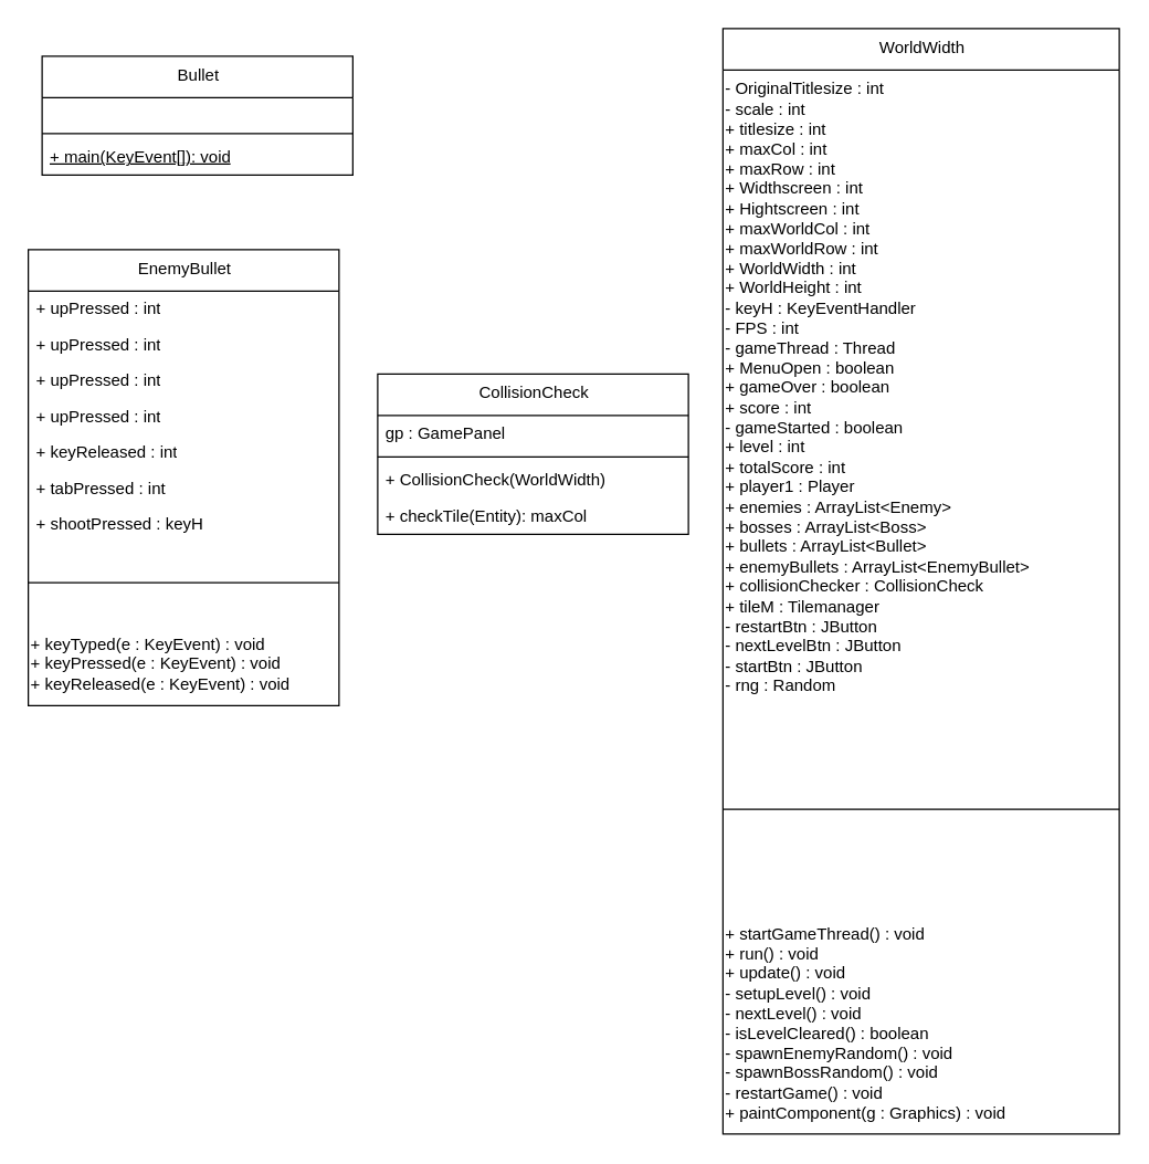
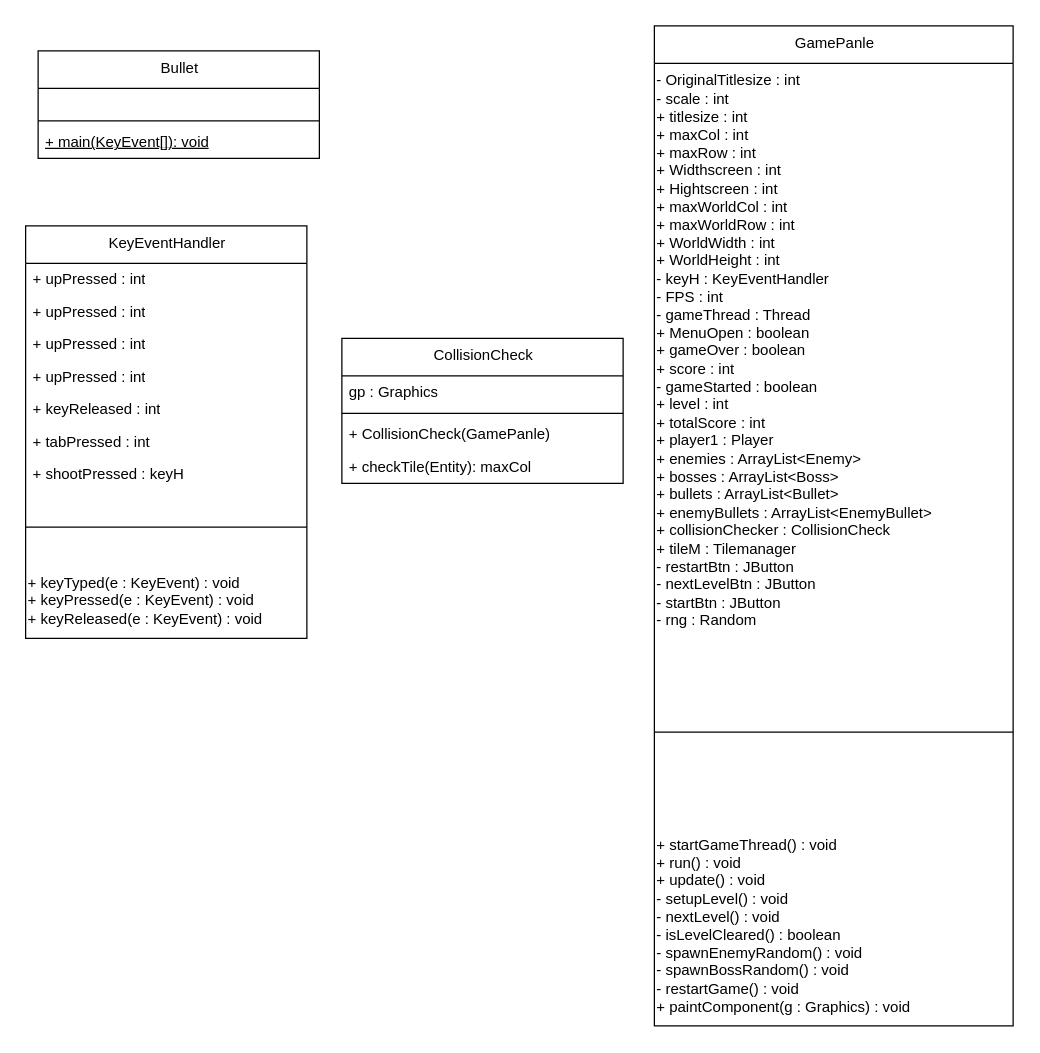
  <mxCell id="0" />
  <mxCell id="1" parent="0" />
  <mxCell id="2" value="Bullet" style="swimlane;fontStyle=0;align=center;verticalAlign=top;childLayout=stackLayout;horizontal=1;startSize=30;horizontalStack=0;resizeParent=1;resizeParentMax=0;resizeLast=0;collapsible=0;marginBottom=0;html=1;" parent="1" vertex="1"><mxGeometry x="30" y="40" width="225" height="86" as="geometry" /></mxCell>
  <mxCell id="3" value="" style="text;html=1;strokeColor=none;fillColor=none;align=left;verticalAlign=middle;spacingLeft=4;spacingRight=4;overflow=hidden;rotatable=0;points=[[0,0.5],[1,0.5]];portConstraint=eastwest;fontStyle=4;" parent="2" vertex="1"><mxGeometry y="26" width="225" height="26" as="geometry" /></mxCell>
  <mxCell id="4" style="line;strokeWidth=1;fillColor=none;align=left;verticalAlign=middle;spacingTop=-1;spacingLeft=3;spacingRight=3;rotatable=0;labelPosition=right;points=[];portConstraint=eastwest;" parent="2" vertex="1"><mxGeometry y="52" width="225" height="8" as="geometry" /></mxCell>
  <mxCell id="5" value="+ main(KeyEvent[]): void" style="text;html=1;strokeColor=none;fillColor=none;align=left;verticalAlign=middle;spacingLeft=4;spacingRight=4;overflow=hidden;rotatable=0;points=[[0,0.5],[1,0.5]];portConstraint=eastwest;fontStyle=4;" parent="2" vertex="1"><mxGeometry y="60" width="225" height="26" as="geometry" /></mxCell>
  <mxCell id="6" value="CollisionCheck" style="swimlane;fontStyle=0;align=center;verticalAlign=top;childLayout=stackLayout;horizontal=1;startSize=30;horizontalStack=0;resizeParent=1;resizeParentMax=0;resizeLast=0;collapsible=0;marginBottom=0;html=1;" parent="1" vertex="1"><mxGeometry x="273" y="270" width="225" height="116" as="geometry" /></mxCell>
- <mxCell id="7" value="gp : GamePanel" style="text;html=1;strokeColor=none;fillColor=none;align=left;verticalAlign=middle;spacingLeft=4;spacingRight=4;overflow=hidden;rotatable=0;points=[[0,0.5],[1,0.5]];portConstraint=eastwest;" parent="6" vertex="1"><mxGeometry y="30" width="225" height="26" as="geometry" /></mxCell>
+ <mxCell id="7" value="gp : Graphics" style="text;html=1;strokeColor=none;fillColor=none;align=left;verticalAlign=middle;spacingLeft=4;spacingRight=4;overflow=hidden;rotatable=0;points=[[0,0.5],[1,0.5]];portConstraint=eastwest;" parent="6" vertex="1"><mxGeometry y="30" width="225" height="26" as="geometry" /></mxCell>
  <mxCell id="8" style="line;strokeWidth=1;fillColor=none;align=left;verticalAlign=middle;spacingTop=-1;spacingLeft=3;spacingRight=3;rotatable=0;labelPosition=right;points=[];portConstraint=eastwest;" parent="6" vertex="1"><mxGeometry y="56" width="225" height="8" as="geometry" /></mxCell>
- <mxCell id="9" value="+ CollisionCheck(WorldWidth)" style="text;html=1;strokeColor=none;fillColor=none;align=left;verticalAlign=middle;spacingLeft=4;spacingRight=4;overflow=hidden;rotatable=0;points=[[0,0.5],[1,0.5]];portConstraint=eastwest;" parent="6" vertex="1"><mxGeometry y="64" width="225" height="26" as="geometry" /></mxCell>
+ <mxCell id="9" value="+ CollisionCheck(GamePanle)" style="text;html=1;strokeColor=none;fillColor=none;align=left;verticalAlign=middle;spacingLeft=4;spacingRight=4;overflow=hidden;rotatable=0;points=[[0,0.5],[1,0.5]];portConstraint=eastwest;" parent="6" vertex="1"><mxGeometry y="64" width="225" height="26" as="geometry" /></mxCell>
  <mxCell id="10" value="+ checkTile(Entity): maxCol" style="text;html=1;strokeColor=none;fillColor=none;align=left;verticalAlign=middle;spacingLeft=4;spacingRight=4;overflow=hidden;rotatable=0;points=[[0,0.5],[1,0.5]];portConstraint=eastwest;" parent="6" vertex="1"><mxGeometry y="90" width="225" height="26" as="geometry" /></mxCell>
- <mxCell id="11" value="WorldWidth" style="swimlane;fontStyle=0;align=center;verticalAlign=top;childLayout=stackLayout;horizontal=1;startSize=30;horizontalStack=0;resizeParent=1;resizeParentMax=0;resizeLast=0;collapsible=0;marginBottom=0;html=1;" parent="1" vertex="1"><mxGeometry x="523" y="20" width="287" height="800" as="geometry" /></mxCell>
+ <mxCell id="11" value="GamePanle" style="swimlane;fontStyle=0;align=center;verticalAlign=top;childLayout=stackLayout;horizontal=1;startSize=30;horizontalStack=0;resizeParent=1;resizeParentMax=0;resizeLast=0;collapsible=0;marginBottom=0;html=1;" parent="1" vertex="1"><mxGeometry x="523" y="20" width="287" height="800" as="geometry" /></mxCell>
  <mxCell id="12" value="&lt;div&gt;&lt;div&gt;- OriginalTitlesize : int&lt;/div&gt;&lt;div&gt;- scale : int&lt;/div&gt;&lt;div&gt;+ titlesize : int&lt;/div&gt;&lt;div&gt;+ maxCol : int&lt;/div&gt;&lt;div&gt;+ maxRow : int&lt;/div&gt;&lt;div&gt;+ Widthscreen : int&lt;/div&gt;&lt;div&gt;+ Hightscreen : int&lt;/div&gt;&lt;div&gt;+ maxWorldCol : int&lt;/div&gt;&lt;div&gt;+ maxWorldRow : int&lt;/div&gt;&lt;div&gt;+ WorldWidth : int&lt;/div&gt;&lt;div&gt;+ WorldHeight : int&lt;/div&gt;&lt;div&gt;- keyH : KeyEventHandler&lt;/div&gt;&lt;div&gt;- FPS : int&lt;/div&gt;&lt;div&gt;- gameThread : Thread&lt;/div&gt;&lt;div&gt;+ MenuOpen : boolean&lt;/div&gt;&lt;div&gt;+ gameOver : boolean&lt;/div&gt;&lt;div&gt;+ score : int&lt;/div&gt;&lt;div&gt;- gameStarted : boolean&lt;/div&gt;&lt;div&gt;+ level : int&lt;/div&gt;&lt;div&gt;+ totalScore : int&lt;/div&gt;&lt;div&gt;+ player1 : Player&lt;/div&gt;&lt;div&gt;+ enemies : ArrayList&amp;lt;Enemy&amp;gt;&lt;/div&gt;&lt;div&gt;+ bosses : ArrayList&amp;lt;Boss&amp;gt;&lt;/div&gt;&lt;div&gt;+ bullets : ArrayList&amp;lt;Bullet&amp;gt;&lt;/div&gt;&lt;div&gt;+ enemyBullets : ArrayList&amp;lt;EnemyBullet&amp;gt;&lt;/div&gt;&lt;div&gt;+ collisionChecker : CollisionCheck&lt;/div&gt;&lt;div&gt;+ tileM : Tilemanager&lt;/div&gt;&lt;div&gt;- restartBtn : JButton&lt;/div&gt;&lt;div&gt;- nextLevelBtn : JButton&lt;/div&gt;&lt;div&gt;- startBtn : JButton&lt;/div&gt;&lt;div&gt;- rng : Random&lt;/div&gt;&lt;/div&gt;" style="text;html=1;align=left;verticalAlign=middle;resizable=0;points=[];autosize=1;strokeColor=none;fillColor=none;" vertex="1" parent="11"><mxGeometry y="30" width="287" height="460" as="geometry" /></mxCell>
  <mxCell id="13" style="line;strokeWidth=1;fillColor=none;align=left;verticalAlign=middle;spacingTop=-1;spacingLeft=3;spacingRight=3;rotatable=0;labelPosition=right;points=[];portConstraint=eastwest;" parent="11" vertex="1"><mxGeometry y="490" width="287" height="150" as="geometry" /></mxCell>
  <mxCell id="14" value="&lt;div&gt;&lt;font color=&quot;#000000&quot;&gt;+ startGameThread() : void&lt;/font&gt;&lt;/div&gt;&lt;div&gt;&lt;font color=&quot;#000000&quot;&gt;+ run() : void&lt;/font&gt;&lt;/div&gt;&lt;div&gt;&lt;font color=&quot;#000000&quot;&gt;+ update() : void&lt;/font&gt;&lt;/div&gt;&lt;div&gt;&lt;font color=&quot;#000000&quot;&gt;- setupLevel() : void&lt;/font&gt;&lt;/div&gt;&lt;div&gt;&lt;font color=&quot;#000000&quot;&gt;- nextLevel() : void&lt;/font&gt;&lt;/div&gt;&lt;div&gt;&lt;font color=&quot;#000000&quot;&gt;- isLevelCleared() : boolean&lt;/font&gt;&lt;/div&gt;&lt;div&gt;&lt;font color=&quot;#000000&quot;&gt;- spawnEnemyRandom() : void&lt;/font&gt;&lt;/div&gt;&lt;div&gt;&lt;font color=&quot;#000000&quot;&gt;- spawnBossRandom() : void&lt;/font&gt;&lt;/div&gt;&lt;div&gt;&lt;font color=&quot;#000000&quot;&gt;- restartGame() : void&lt;/font&gt;&lt;/div&gt;&lt;div&gt;&lt;font color=&quot;#000000&quot;&gt;+ paintComponent(g : Graphics) : void&lt;/font&gt;&lt;/div&gt;" style="text;html=1;align=left;verticalAlign=middle;resizable=0;points=[];autosize=1;strokeColor=none;fillColor=none;" vertex="1" parent="11"><mxGeometry y="640" width="287" height="160" as="geometry" /></mxCell>
- <mxCell id="15" value="EnemyBullet" style="swimlane;fontStyle=0;align=center;verticalAlign=top;childLayout=stackLayout;horizontal=1;startSize=30;horizontalStack=0;resizeParent=1;resizeParentMax=0;resizeLast=0;collapsible=0;marginBottom=0;html=1;" parent="1" vertex="1"><mxGeometry x="20" y="180" width="225" height="330" as="geometry" /></mxCell>
+ <mxCell id="15" value="KeyEventHandler" style="swimlane;fontStyle=0;align=center;verticalAlign=top;childLayout=stackLayout;horizontal=1;startSize=30;horizontalStack=0;resizeParent=1;resizeParentMax=0;resizeLast=0;collapsible=0;marginBottom=0;html=1;" parent="1" vertex="1"><mxGeometry x="20" y="180" width="225" height="330" as="geometry" /></mxCell>
  <mxCell id="16" value="+ upPressed : int" style="text;html=1;strokeColor=none;fillColor=none;align=left;verticalAlign=middle;spacingLeft=4;spacingRight=4;overflow=hidden;rotatable=0;points=[[0,0.5],[1,0.5]];portConstraint=eastwest;" parent="15" vertex="1"><mxGeometry y="30" width="225" height="26" as="geometry" /></mxCell>
  <mxCell id="17" value="+ upPressed : int" style="text;html=1;strokeColor=none;fillColor=none;align=left;verticalAlign=middle;spacingLeft=4;spacingRight=4;overflow=hidden;rotatable=0;points=[[0,0.5],[1,0.5]];portConstraint=eastwest;" parent="15" vertex="1"><mxGeometry y="56" width="225" height="26" as="geometry" /></mxCell>
  <mxCell id="18" value="+ upPressed : int" style="text;html=1;strokeColor=none;fillColor=none;align=left;verticalAlign=middle;spacingLeft=4;spacingRight=4;overflow=hidden;rotatable=0;points=[[0,0.5],[1,0.5]];portConstraint=eastwest;" parent="15" vertex="1"><mxGeometry y="82" width="225" height="26" as="geometry" /></mxCell>
  <mxCell id="19" value="+ upPressed : int" style="text;html=1;strokeColor=none;fillColor=none;align=left;verticalAlign=middle;spacingLeft=4;spacingRight=4;overflow=hidden;rotatable=0;points=[[0,0.5],[1,0.5]];portConstraint=eastwest;" parent="15" vertex="1"><mxGeometry y="108" width="225" height="26" as="geometry" /></mxCell>
  <mxCell id="20" value="+ keyReleased : int" style="text;html=1;strokeColor=none;fillColor=none;align=left;verticalAlign=middle;spacingLeft=4;spacingRight=4;overflow=hidden;rotatable=0;points=[[0,0.5],[1,0.5]];portConstraint=eastwest;" parent="15" vertex="1"><mxGeometry y="134" width="225" height="26" as="geometry" /></mxCell>
  <mxCell id="21" value="+ tabPressed : int" style="text;html=1;strokeColor=none;fillColor=none;align=left;verticalAlign=middle;spacingLeft=4;spacingRight=4;overflow=hidden;rotatable=0;points=[[0,0.5],[1,0.5]];portConstraint=eastwest;" parent="15" vertex="1"><mxGeometry y="160" width="225" height="26" as="geometry" /></mxCell>
  <mxCell id="22" value="+ shootPressed : keyH" style="text;html=1;strokeColor=none;fillColor=none;align=left;verticalAlign=middle;spacingLeft=4;spacingRight=4;overflow=hidden;rotatable=0;points=[[0,0.5],[1,0.5]];portConstraint=eastwest;" parent="15" vertex="1"><mxGeometry y="186" width="225" height="26" as="geometry" /></mxCell>
  <mxCell id="23" style="line;strokeWidth=1;fillColor=none;align=left;verticalAlign=middle;spacingTop=-1;spacingLeft=3;spacingRight=3;rotatable=0;labelPosition=right;points=[];portConstraint=eastwest;" parent="15" vertex="1"><mxGeometry y="212" width="225" height="58" as="geometry" /></mxCell>
  <mxCell id="24" value="&lt;div&gt;&lt;font color=&quot;#000000&quot;&gt;+ keyTyped(e : KeyEvent) : void&lt;/font&gt;&lt;/div&gt;&lt;div&gt;&lt;font color=&quot;#000000&quot;&gt;+ keyPressed(e : KeyEvent) : void&lt;/font&gt;&lt;/div&gt;&lt;div&gt;&lt;font color=&quot;#000000&quot;&gt;+ keyReleased(e : KeyEvent) : void&lt;/font&gt;&lt;/div&gt;" style="text;html=1;align=left;verticalAlign=middle;resizable=0;points=[];autosize=1;strokeColor=none;fillColor=none;" vertex="1" parent="15"><mxGeometry y="270" width="225" height="60" as="geometry" /></mxCell>
